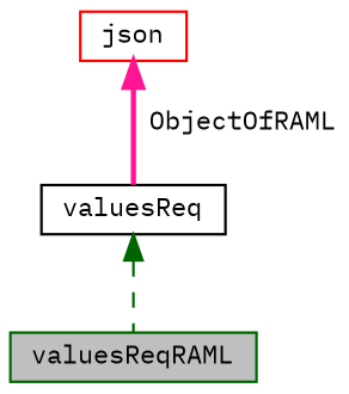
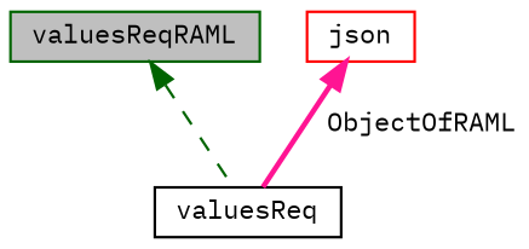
  digraph {
    fontname="IBM Plex Mono"
    node [fillcolor=white fontname="IBM Plex Mono" fontsize=10 shape=record style=filled]
    edge [dir=back fontname="IBM Plex Mono" fontsize=10 labelfontname=Helvetica labelfontsize=10]
    n1 [color=darkgreen fillcolor=grey75 fontcolor=black height=0.2 label=valuesReqRAML width=0.4]
    n2 [color=black height=0.2 label=valuesReq width=0.4]
    n3 [color=red height=0.2 label=json width=0.4]
-   n2 -> n1 [color=darkgreen style=dashed]
+   n1 -> n2 [color=darkgreen style=dashed]
    n3 -> n2 [color=deeppink label=" ObjectOfRAML" style=bold]
  }
